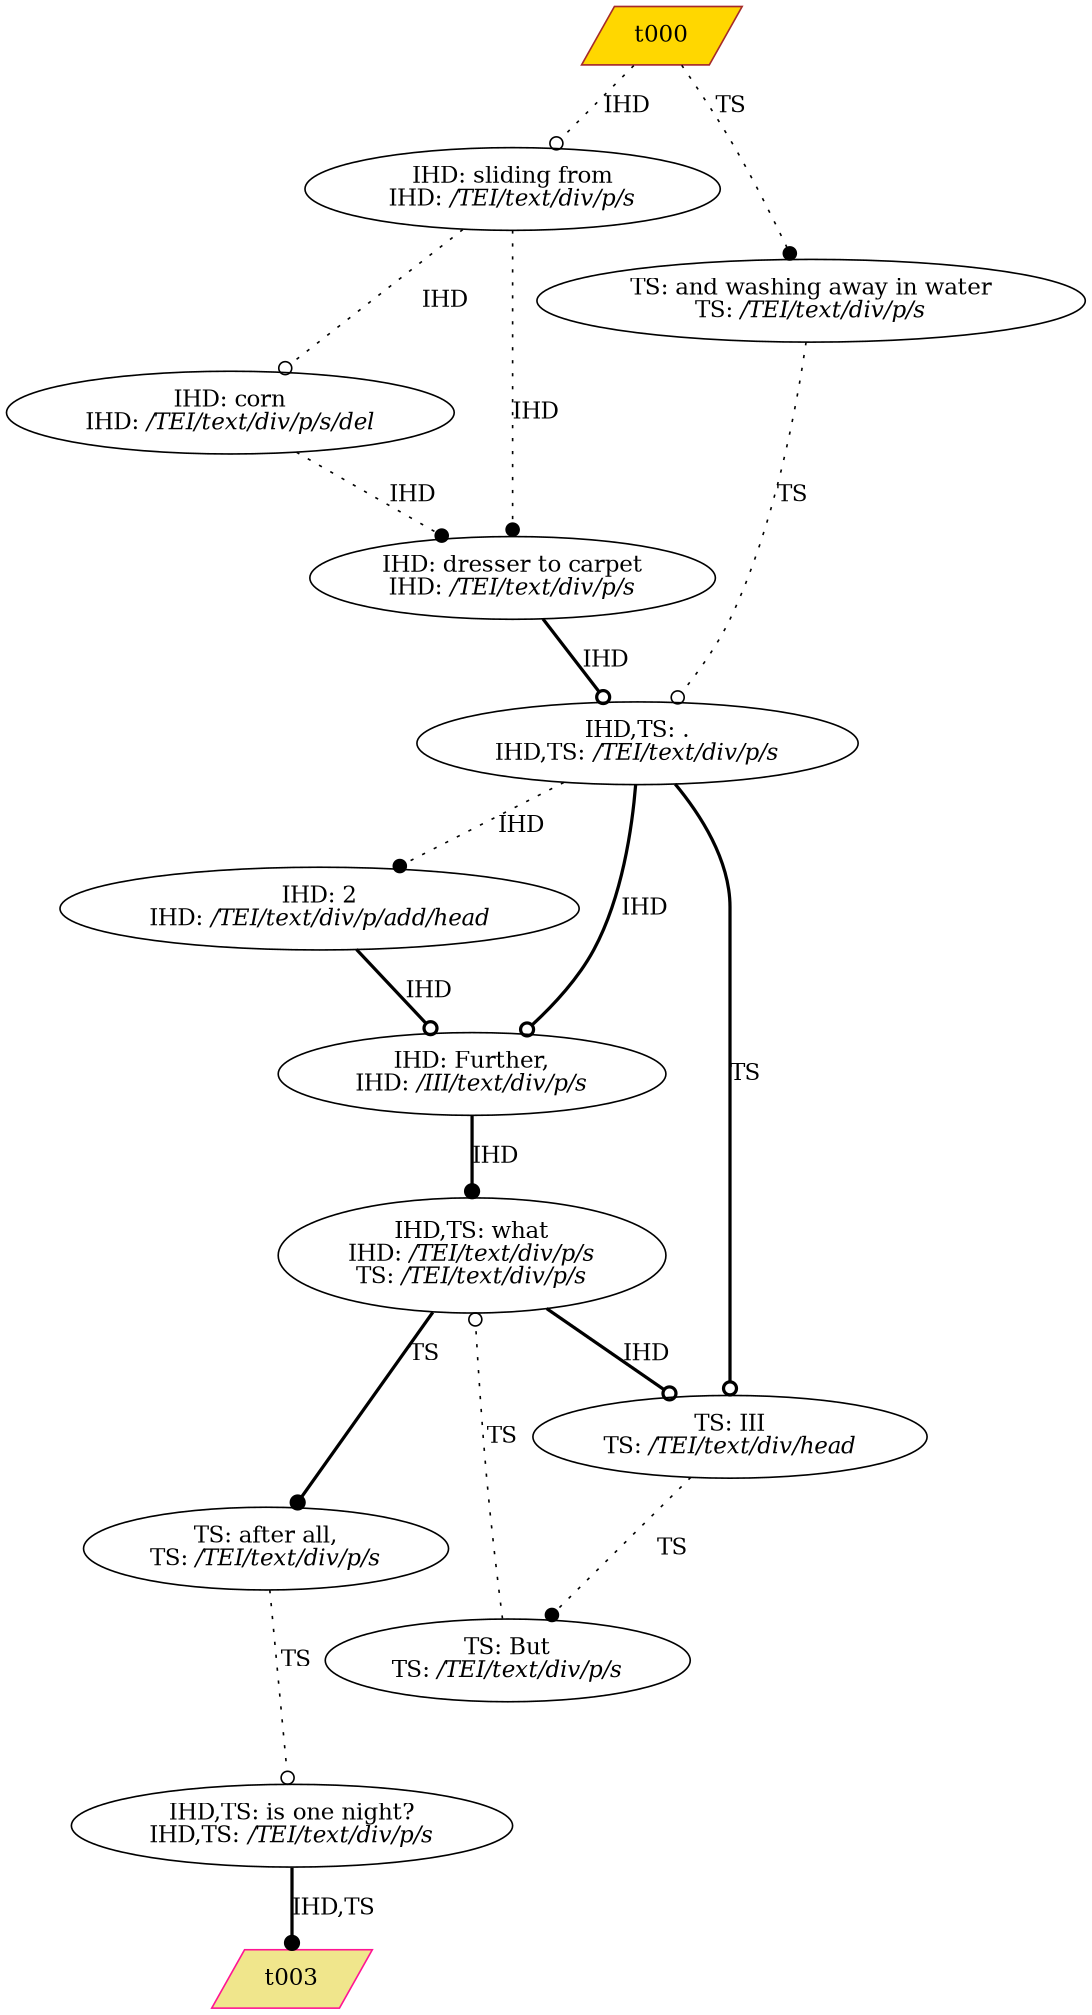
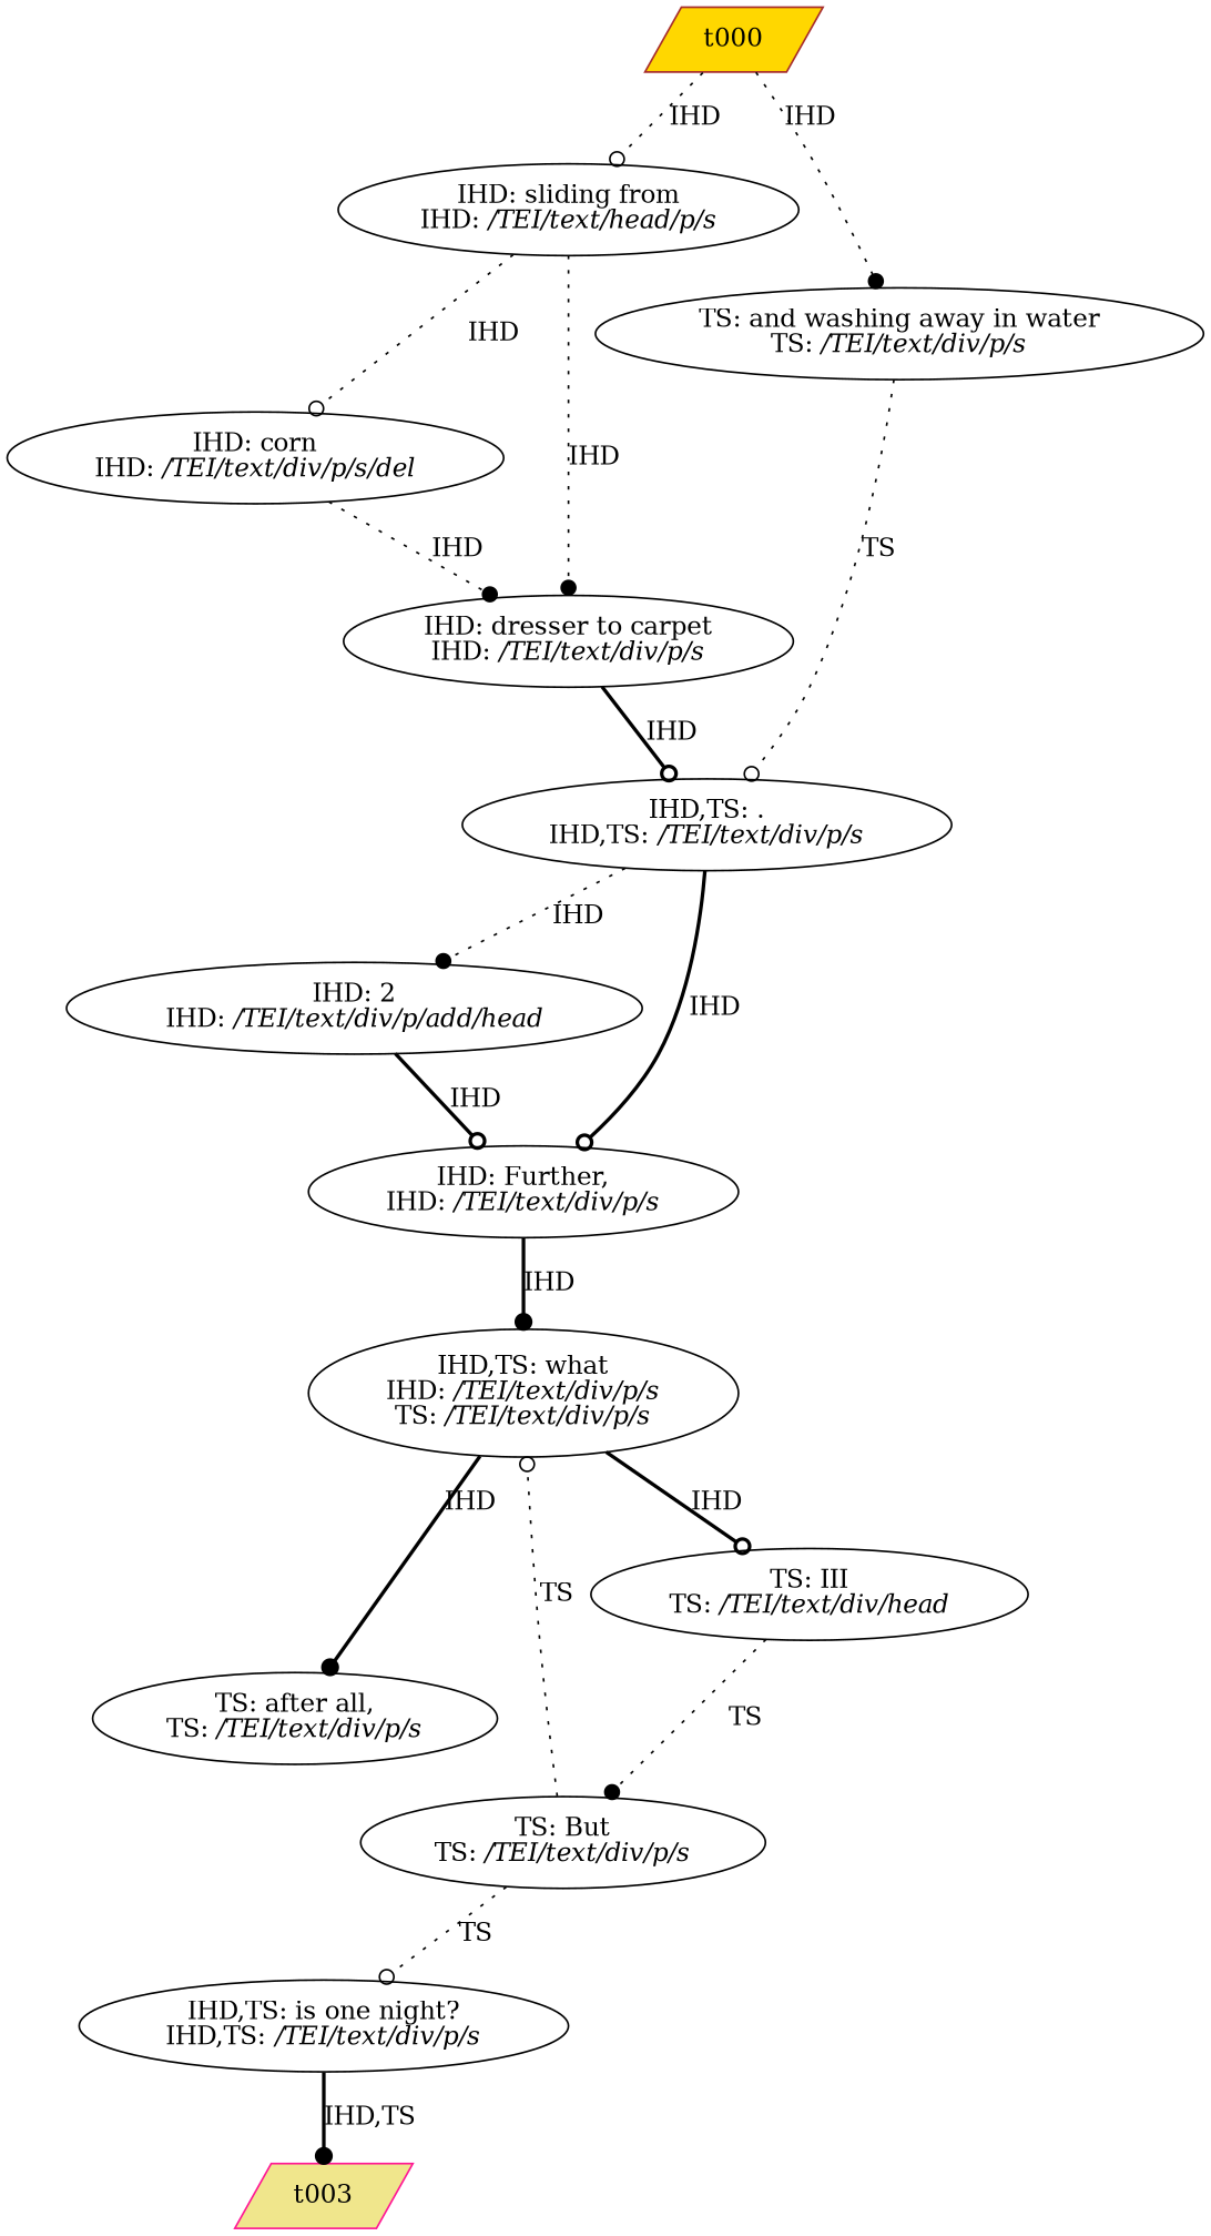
  digraph {
    labelloc=b
    edge [arrowhead=odot style=dotted]
    t000 [color=brown fillcolor=gold rank=middle shape=parallelogram style=filled]
-   n2 [label=<IHD: sliding&nbsp;from<br/>IHD: <i>/TEI/text/div/p/s</i>>]
+   n2 [label=<IHD: sliding&nbsp;from<br/>IHD: <i>/TEI/text/head/p/s</i>>]
    n3 [label=<TS: and&nbsp;washing&nbsp;away&nbsp;in&nbsp;water<br/>TS: <i>/TEI/text/div/p/s</i>>]
    n4 [label=<IHD: corn<br/>IHD: <i>/TEI/text/div/p/s/del</i>>]
    n5 [label=<IHD: dresser&nbsp;to&nbsp;carpet<br/>IHD: <i>/TEI/text/div/p/s</i>>]
    n6 [label=<IHD,TS: .<br/>IHD,TS: <i>/TEI/text/div/p/s</i>>]
    n7 [label=<IHD: 2<br/>IHD: <i>/TEI/text/div/p/add/head</i>>]
    n8 [label=<TS: III<br/>TS: <i>/TEI/text/div/head</i>>]
-   n9 [label=<IHD: Further,<br/>IHD: <i>/III/text/div/p/s</i>>]
+   n9 [label=<IHD: Further,<br/>IHD: <i>/TEI/text/div/p/s</i>>]
    n10 [label=<TS: But<br/>TS: <i>/TEI/text/div/p/s</i>>]
    n11 [label=<IHD,TS: what<br/>IHD: <i>/TEI/text/div/p/s</i><br/>TS: <i>/TEI/text/div/p/s</i>>]
    n12 [label=<TS: after&nbsp;all,<br/>TS: <i>/TEI/text/div/p/s</i>>]
    n13 [label=<IHD,TS: is&nbsp;one&nbsp;night?<br/>IHD,TS: <i>/TEI/text/div/p/s</i>>]
    n14 [color=deeppink fillcolor=khaki label=t003 rank=middle shape=parallelogram style=filled]
    t000 -> n2 [label=IHD]
-   t000 -> n3 [arrowhead=dot label=TS]
+   t000 -> n3 [arrowhead=dot label=IHD]
    n2 -> n4 [label=IHD]
    n2 -> n5 [arrowhead=dot label=IHD]
    n3 -> n6 [label=TS]
    n4 -> n5 [arrowhead=dot label=IHD]
    n5 -> n6 [label=IHD style=bold]
    n6 -> n7 [arrowhead=dot label=IHD]
-   n6 -> n8 [label=TS style=bold]
    n6 -> n9 [label=IHD style=bold]
    n7 -> n9 [label=IHD style=bold]
    n8 -> n10 [arrowhead=dot label=TS]
    n9 -> n11 [arrowhead=dot label=IHD style=bold]
    n10 -> n11 [label=TS]
    n11 -> n8 [label=IHD style=bold]
-   n11 -> n12 [arrowhead=dot label=TS style=bold]
-   n12 -> n13 [label=TS]
+   n11 -> n12 [arrowhead=dot label=IHD style=bold]
+   n10 -> n13 [label=TS]
    n13 -> n14 [arrowhead=dot label="IHD,TS" style=bold]
  }
